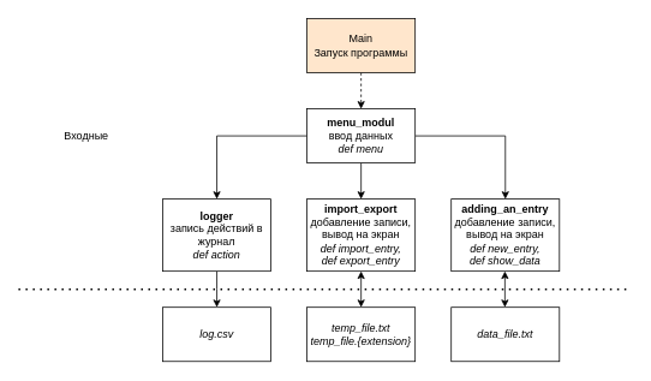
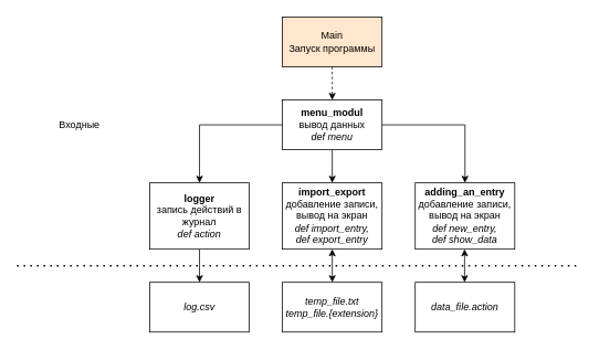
  <mxCell id="0" />
  <mxCell id="1" parent="0" />
  <mxCell id="2" style="edgeStyle=orthogonalEdgeStyle;rounded=0;orthogonalLoop=1;jettySize=auto;html=1;exitX=0.5;exitY=1;exitDx=0;exitDy=0;entryX=0.5;entryY=0;entryDx=0;entryDy=0;dashed=1;" edge="1" parent="1" source="3" target="9"><mxGeometry relative="1" as="geometry" /></mxCell>
  <mxCell id="3" value="Main&lt;br&gt;Запуск программы" style="rounded=0;whiteSpace=wrap;html=1;fillColor=#ffe6cc;" parent="1" vertex="1"><mxGeometry x="340" y="20" width="120" height="60" as="geometry" /></mxCell>
  <mxCell id="4" style="edgeStyle=orthogonalEdgeStyle;rounded=0;orthogonalLoop=1;jettySize=auto;html=1;exitX=0.5;exitY=1;exitDx=0;exitDy=0;" edge="1" parent="1" source="5"><mxGeometry relative="1" as="geometry"><mxPoint x="240" y="340" as="targetPoint" /></mxGeometry></mxCell>
  <mxCell id="5" value="&lt;b&gt;logger&lt;/b&gt;&lt;br&gt;запись действий в журнал&lt;br&gt;&lt;i&gt;def action&lt;/i&gt;" style="rounded=0;whiteSpace=wrap;html=1;" parent="1" vertex="1"><mxGeometry x="180" y="220" width="120" height="80" as="geometry" /></mxCell>
  <mxCell id="6" style="edgeStyle=orthogonalEdgeStyle;rounded=0;orthogonalLoop=1;jettySize=auto;html=1;entryX=0.5;entryY=0;entryDx=0;entryDy=0;" edge="1" parent="1" source="9" target="5"><mxGeometry relative="1" as="geometry" /></mxCell>
  <mxCell id="7" style="edgeStyle=orthogonalEdgeStyle;rounded=0;orthogonalLoop=1;jettySize=auto;html=1;exitX=1;exitY=0.5;exitDx=0;exitDy=0;entryX=0.5;entryY=0;entryDx=0;entryDy=0;" edge="1" parent="1" source="9" target="10"><mxGeometry relative="1" as="geometry" /></mxCell>
  <mxCell id="8" style="edgeStyle=orthogonalEdgeStyle;rounded=0;orthogonalLoop=1;jettySize=auto;html=1;exitX=0.5;exitY=1;exitDx=0;exitDy=0;entryX=0.5;entryY=0;entryDx=0;entryDy=0;" edge="1" parent="1" source="9" target="11"><mxGeometry relative="1" as="geometry" /></mxCell>
- <mxCell id="9" value="&lt;b&gt;menu_modul&lt;/b&gt;&lt;br&gt;ввод данных&lt;br&gt;&lt;i&gt;def menu&lt;/i&gt;" style="rounded=0;whiteSpace=wrap;html=1;" parent="1" vertex="1"><mxGeometry x="340" y="120" width="120" height="60" as="geometry" /></mxCell>
+ <mxCell id="9" value="&lt;b&gt;menu_modul&lt;/b&gt;&lt;br&gt;вывод данных&lt;br&gt;&lt;i&gt;def menu&lt;/i&gt;" style="rounded=0;whiteSpace=wrap;html=1;" parent="1" vertex="1"><mxGeometry x="340" y="120" width="120" height="60" as="geometry" /></mxCell>
  <mxCell id="10" value="&lt;b&gt;adding_an_entry&lt;br&gt;&lt;/b&gt;добавление записи, вывод на экран&lt;br&gt;&lt;i&gt;def new_entry,&lt;br&gt;def show_data&lt;/i&gt;" style="rounded=0;whiteSpace=wrap;html=1;" parent="1" vertex="1"><mxGeometry x="500" y="220" width="120" height="80" as="geometry" /></mxCell>
  <mxCell id="11" value="&lt;b&gt;import_export&lt;br&gt;&lt;/b&gt;добавление записи, вывод на экран&lt;br&gt;&lt;i&gt;def import_entry,&lt;br&gt;def export_entry&lt;/i&gt;" style="rounded=0;whiteSpace=wrap;html=1;" vertex="1" parent="1"><mxGeometry x="340" y="220" width="120" height="80" as="geometry" /></mxCell>
  <mxCell id="12" value="&lt;i&gt;log.csv&lt;/i&gt;" style="rounded=0;whiteSpace=wrap;html=1;" vertex="1" parent="1"><mxGeometry x="180" y="340" width="120" height="60" as="geometry" /></mxCell>
  <mxCell id="13" value="&lt;i&gt;temp_file.txt&lt;br&gt;temp_file.{extension}&lt;br&gt;&lt;/i&gt;" style="rounded=0;whiteSpace=wrap;html=1;" vertex="1" parent="1"><mxGeometry x="340" y="340" width="120" height="60" as="geometry" /></mxCell>
  <mxCell id="14" value="" style="endArrow=classic;startArrow=classic;html=1;rounded=0;entryX=0.5;entryY=1;entryDx=0;entryDy=0;" edge="1" parent="1" target="11"><mxGeometry width="50" height="50" relative="1" as="geometry"><mxPoint x="400" y="340" as="sourcePoint" /><mxPoint x="450" y="390" as="targetPoint" /></mxGeometry></mxCell>
- <mxCell id="15" value="&lt;i&gt;data_file.txt&lt;br&gt;&lt;/i&gt;" style="rounded=0;whiteSpace=wrap;html=1;" vertex="1" parent="1"><mxGeometry x="500" y="340" width="120" height="60" as="geometry" /></mxCell>
+ <mxCell id="15" value="&lt;i&gt;data_file.action&lt;br&gt;&lt;/i&gt;" style="rounded=0;whiteSpace=wrap;html=1;" vertex="1" parent="1"><mxGeometry x="500" y="340" width="120" height="60" as="geometry" /></mxCell>
  <mxCell id="16" value="" style="endArrow=classic;startArrow=classic;html=1;rounded=0;entryX=0.5;entryY=1;entryDx=0;entryDy=0;" edge="1" parent="1"><mxGeometry width="50" height="50" relative="1" as="geometry"><mxPoint x="559.5" y="340" as="sourcePoint" /><mxPoint x="559.5" y="300" as="targetPoint" /></mxGeometry></mxCell>
  <mxCell id="17" value="Входные" style="text;html=1;align=center;verticalAlign=middle;resizable=0;points=[];autosize=1;strokeColor=none;fillColor=none;" vertex="1" parent="1"><mxGeometry x="60" y="135" width="70" height="30" as="geometry" /></mxCell>
  <mxCell id="18" value="" style="endArrow=none;dashed=1;html=1;dashPattern=1 3;strokeWidth=2;rounded=0;" edge="1" parent="1"><mxGeometry width="50" height="50" relative="1" as="geometry"><mxPoint y="320" as="sourcePoint" x="20" /><mxPoint x="700" y="320" as="targetPoint" /></mxGeometry></mxCell>
